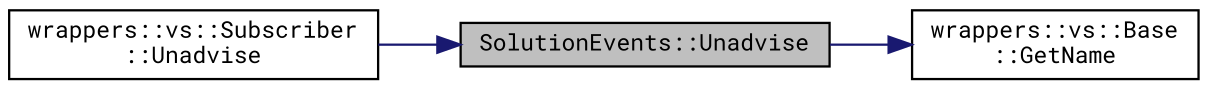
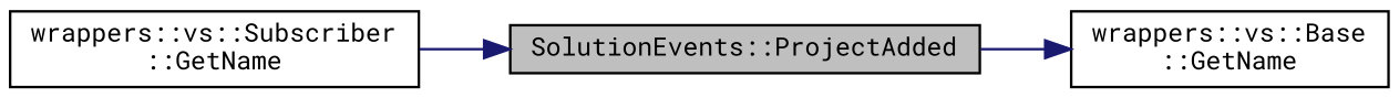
  digraph {
    fontname="Roboto Mono"
    rankdir=LR
    node [color=black fillcolor=white fontname="Roboto Mono" fontsize=10 shape=record style=filled]
    edge [color=midnightblue fontname="Roboto Mono" fontsize=10 labelfontname=Verdana labelfontsize=10 style=solid]
-   n1 [fillcolor=grey75 fontcolor=black height=0.2 label="SolutionEvents::Unadvise" width=0.4]
+   n1 [fillcolor=grey75 fontcolor=black height=0.2 label="SolutionEvents::ProjectAdded" width=0.4]
    n2 [height=0.2 label="wrappers::vs::Base\l::GetName" width=0.4]
-   n3 [height=0.2 label="wrappers::vs::Subscriber\l::Unadvise" width=0.4]
+   n3 [height=0.2 label="wrappers::vs::Subscriber\l::GetName" width=0.4]
    n1 -> n2
    n3 -> n1
  }
